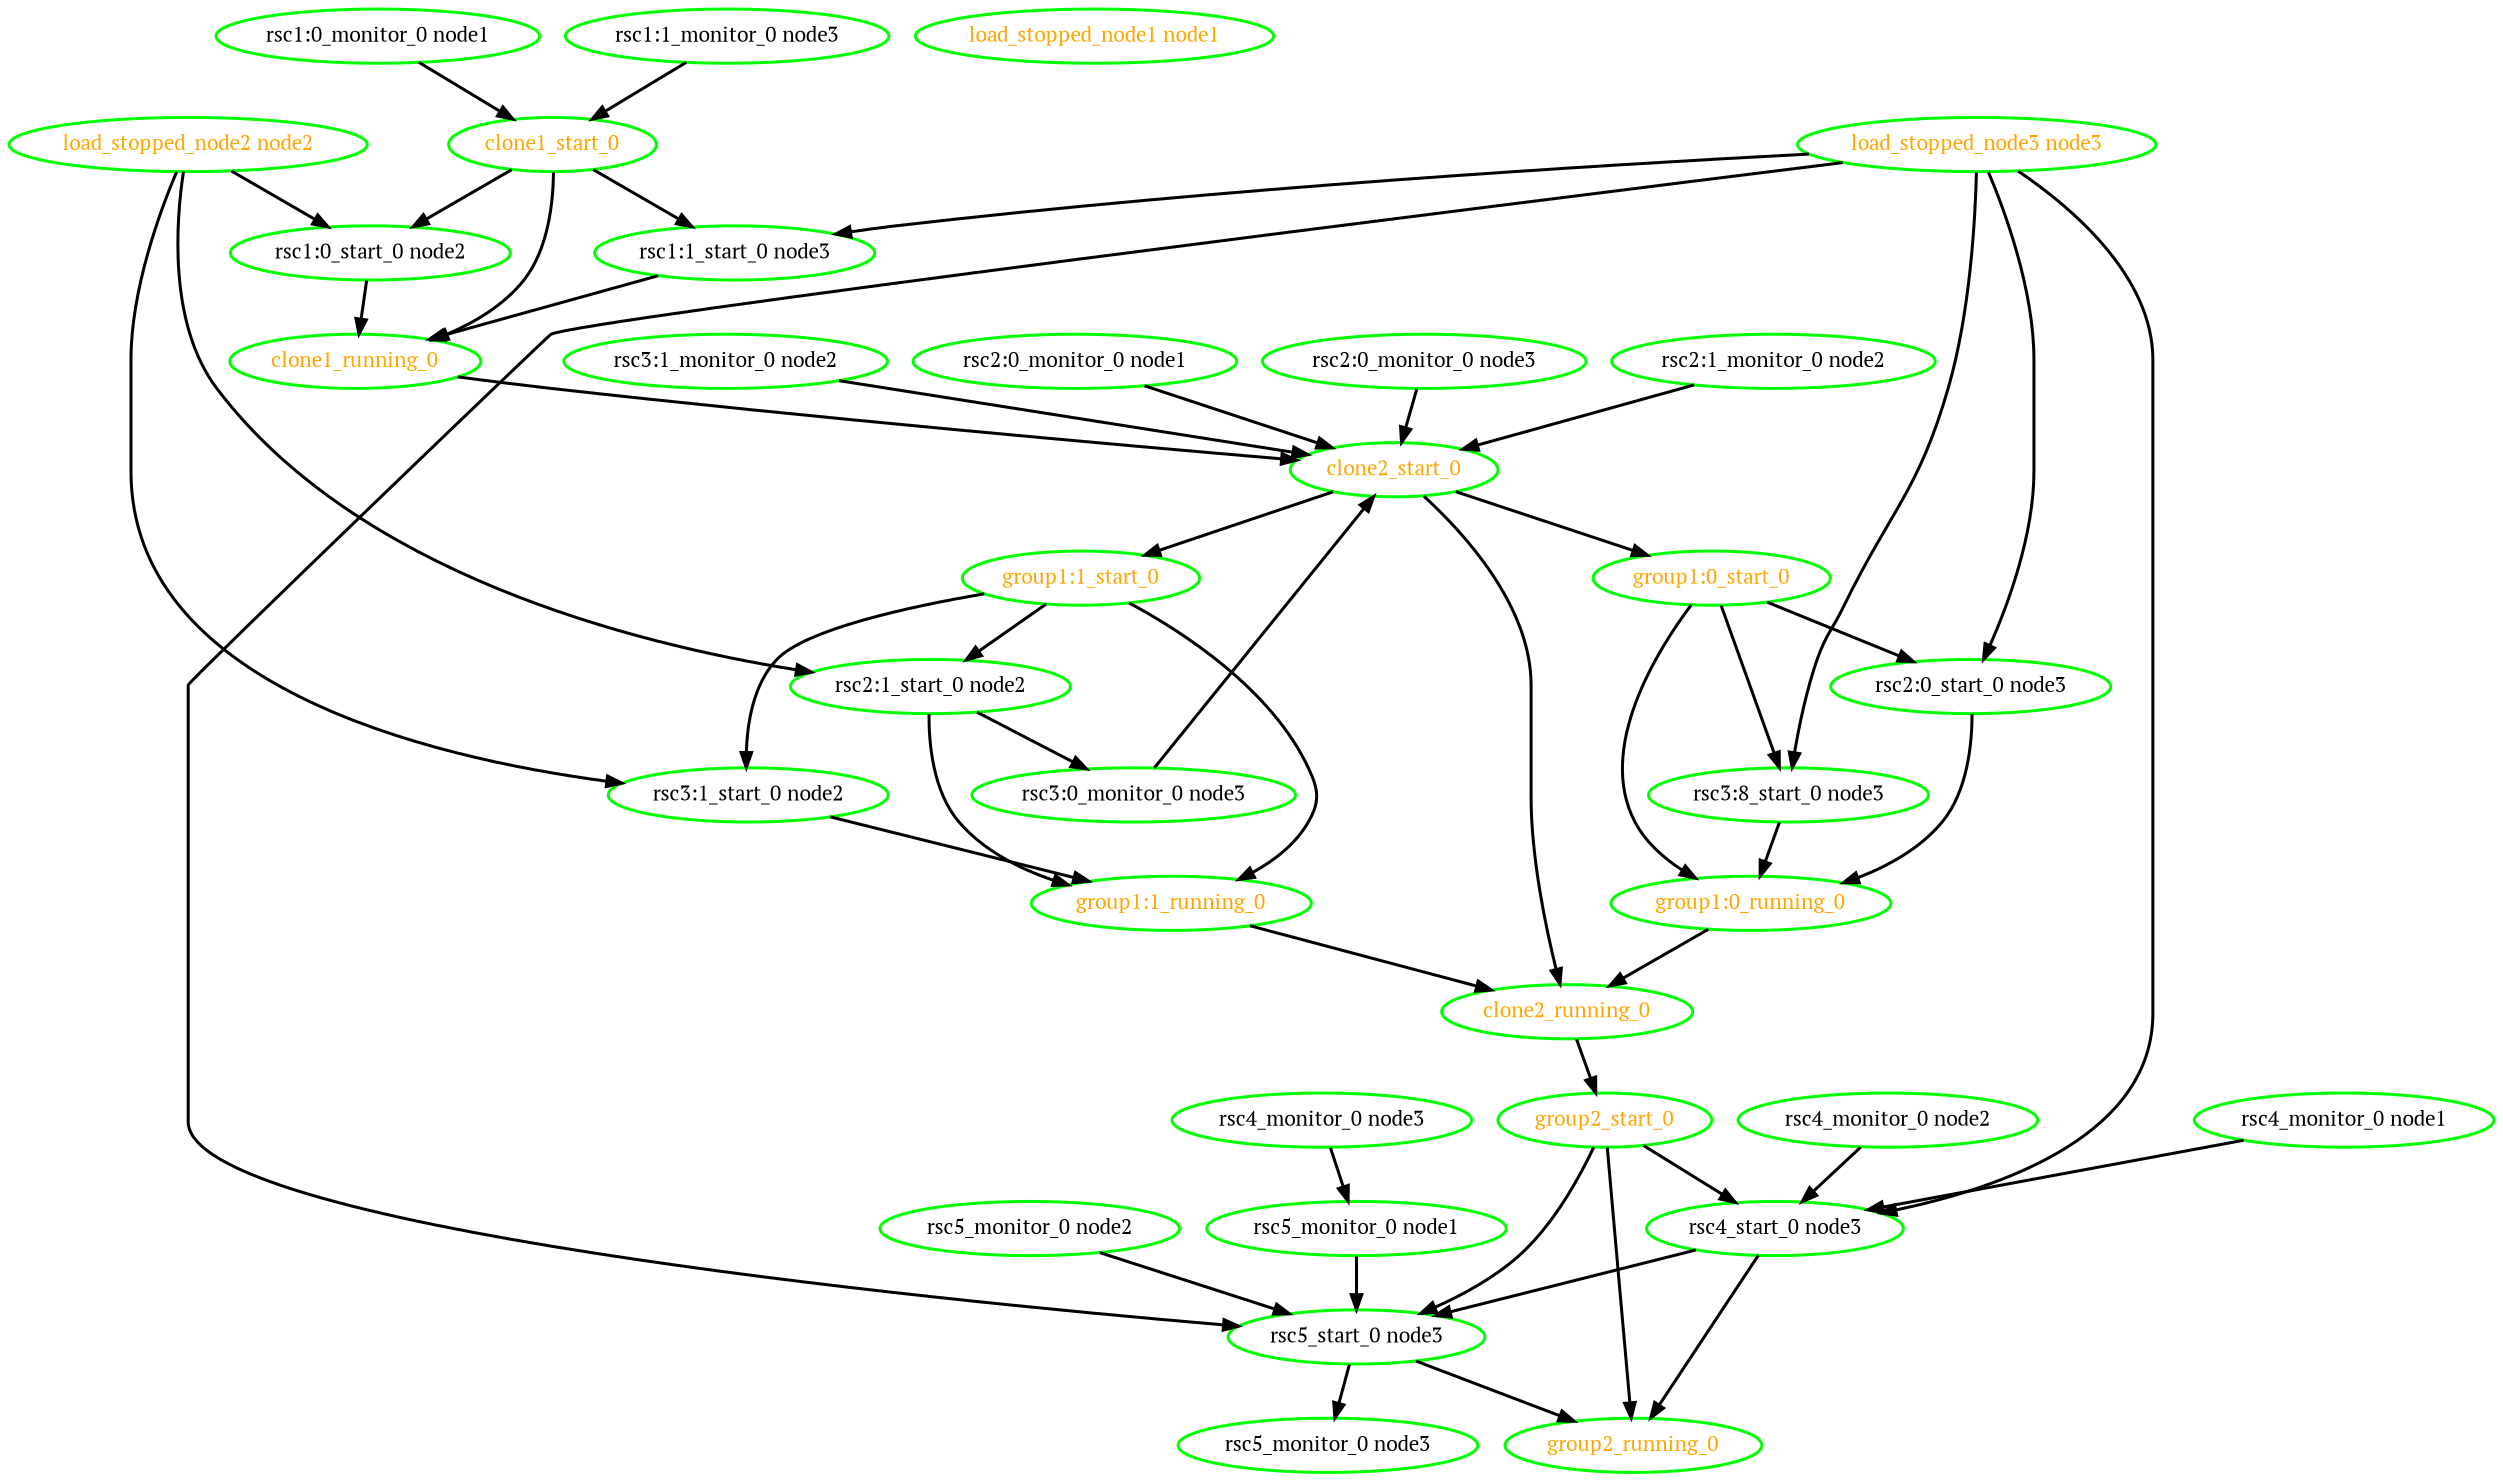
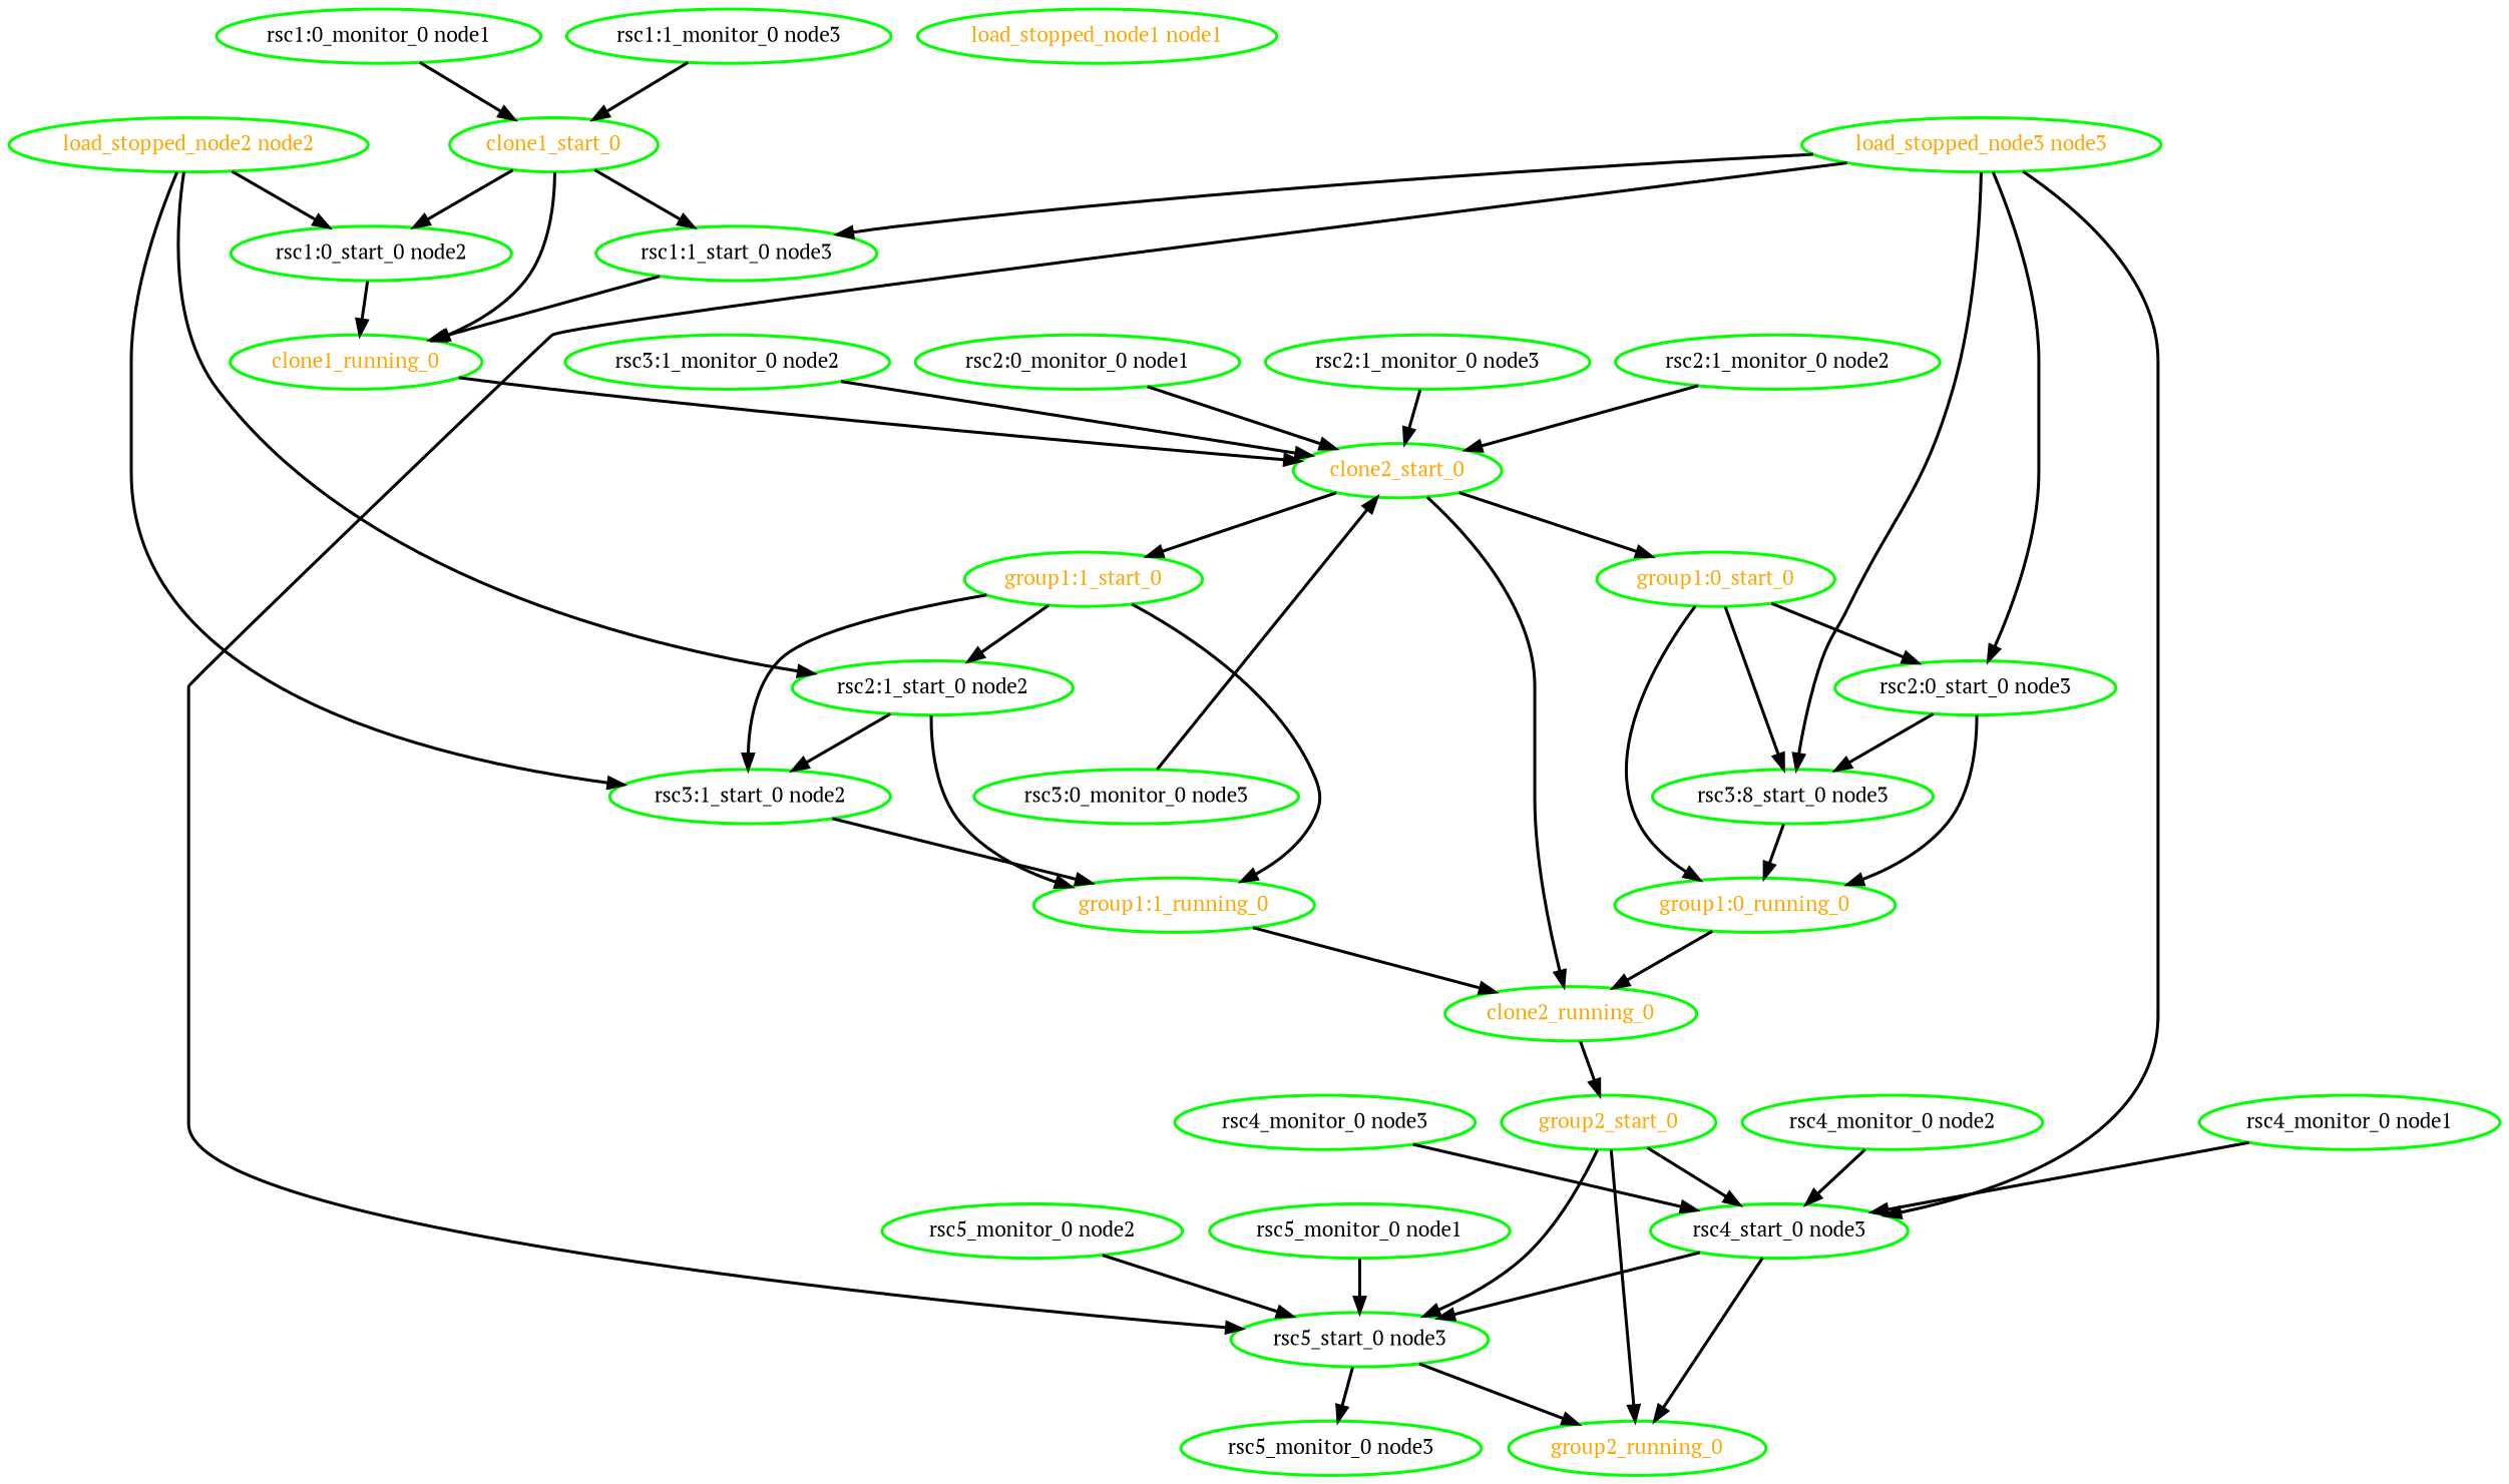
  digraph {
    fontname="PT Serif"
    node [color=green fontcolor=black fontname="PT Serif" style=bold]
    edge [fontname="PT Serif" style=bold]
    clone1_running_0 [fontcolor=orange]
    clone2_start_0 [fontcolor=orange]
    clone2_running_0 [fontcolor=orange]
    "group1:0_start_0" [fontcolor=orange]
    "group1:1_start_0" [fontcolor=orange]
    group2_start_0 [fontcolor=orange]
    "group1:0_running_0" [fontcolor=orange]
    "rsc2:0_start_0 node3"
    n9 [label="rsc3:8_start_0 node3"]
    "group1:1_running_0" [fontcolor=orange]
    "rsc2:1_start_0 node2"
    "rsc3:1_start_0 node2"
    clone1_start_0 [fontcolor=orange]
    "rsc1:0_start_0 node2"
    "rsc1:1_start_0 node3"
    group2_running_0 [fontcolor=orange]
    "rsc4_start_0 node3"
    "rsc5_start_0 node3"
    "rsc5_monitor_0 node3"
    "load_stopped_node1 node1" [fontcolor=orange]
    "load_stopped_node2 node2" [fontcolor=orange]
    "load_stopped_node3 node3" [fontcolor=orange]
    "rsc1:0_monitor_0 node1"
    "rsc1:1_monitor_0 node3"
    "rsc2:0_monitor_0 node1"
-   "rsc2:0_monitor_0 node3"
+   "rsc2:0_monitor_0 node3" [label="rsc2:1_monitor_0 node3"]
    "rsc2:1_monitor_0 node2"
    "rsc3:0_monitor_0 node3"
    "rsc3:1_monitor_0 node2"
    "rsc4_monitor_0 node1"
    "rsc4_monitor_0 node2"
    "rsc4_monitor_0 node3"
    "rsc5_monitor_0 node1"
    "rsc5_monitor_0 node2"
    clone1_running_0 -> clone2_start_0
    clone2_start_0 -> clone2_running_0
    clone2_start_0 -> "group1:0_start_0"
    clone2_start_0 -> "group1:1_start_0"
    clone2_running_0 -> group2_start_0
    "group1:0_start_0" -> "group1:0_running_0"
    "group1:0_start_0" -> "rsc2:0_start_0 node3"
    "group1:0_start_0" -> n9
    "group1:1_start_0" -> "group1:1_running_0"
    "group1:1_start_0" -> "rsc2:1_start_0 node2"
    "group1:1_start_0" -> "rsc3:1_start_0 node2"
    group2_start_0 -> group2_running_0
    group2_start_0 -> "rsc4_start_0 node3"
    group2_start_0 -> "rsc5_start_0 node3"
    "group1:0_running_0" -> clone2_running_0
    "rsc2:0_start_0 node3" -> "group1:0_running_0"
+   "rsc2:0_start_0 node3" -> n9
    n9 -> "group1:0_running_0"
    "group1:1_running_0" -> clone2_running_0
    "rsc2:1_start_0 node2" -> "group1:1_running_0"
-   "rsc2:1_start_0 node2" -> "rsc3:0_monitor_0 node3"
+   "rsc2:1_start_0 node2" -> "rsc3:1_start_0 node2"
    "rsc3:1_start_0 node2" -> "group1:1_running_0"
    clone1_start_0 -> clone1_running_0
    clone1_start_0 -> "rsc1:0_start_0 node2"
    clone1_start_0 -> "rsc1:1_start_0 node3"
    "rsc1:0_start_0 node2" -> clone1_running_0
    "rsc1:1_start_0 node3" -> clone1_running_0
    "rsc4_start_0 node3" -> group2_running_0
    "rsc4_start_0 node3" -> "rsc5_start_0 node3"
    "rsc5_start_0 node3" -> group2_running_0
    "rsc5_start_0 node3" -> "rsc5_monitor_0 node3"
    "load_stopped_node2 node2" -> "rsc2:1_start_0 node2"
    "load_stopped_node2 node2" -> "rsc3:1_start_0 node2"
    "load_stopped_node2 node2" -> "rsc1:0_start_0 node2"
    "load_stopped_node3 node3" -> "rsc2:0_start_0 node3"
    "load_stopped_node3 node3" -> n9
    "load_stopped_node3 node3" -> "rsc1:1_start_0 node3"
    "load_stopped_node3 node3" -> "rsc4_start_0 node3"
    "load_stopped_node3 node3" -> "rsc5_start_0 node3"
    "rsc1:0_monitor_0 node1" -> clone1_start_0
    "rsc1:1_monitor_0 node3" -> clone1_start_0
    "rsc2:0_monitor_0 node1" -> clone2_start_0
    "rsc2:0_monitor_0 node3" -> clone2_start_0
    "rsc2:1_monitor_0 node2" -> clone2_start_0
    "rsc3:0_monitor_0 node3" -> clone2_start_0
    "rsc3:1_monitor_0 node2" -> clone2_start_0
    "rsc4_monitor_0 node1" -> "rsc4_start_0 node3"
    "rsc4_monitor_0 node2" -> "rsc4_start_0 node3"
-   "rsc4_monitor_0 node3" -> "rsc5_monitor_0 node1"
+   "rsc4_monitor_0 node3" -> "rsc4_start_0 node3"
    "rsc5_monitor_0 node1" -> "rsc5_start_0 node3"
    "rsc5_monitor_0 node2" -> "rsc5_start_0 node3"
  }
